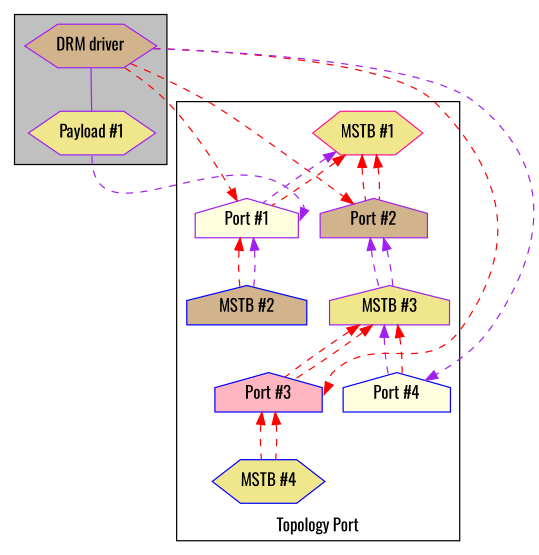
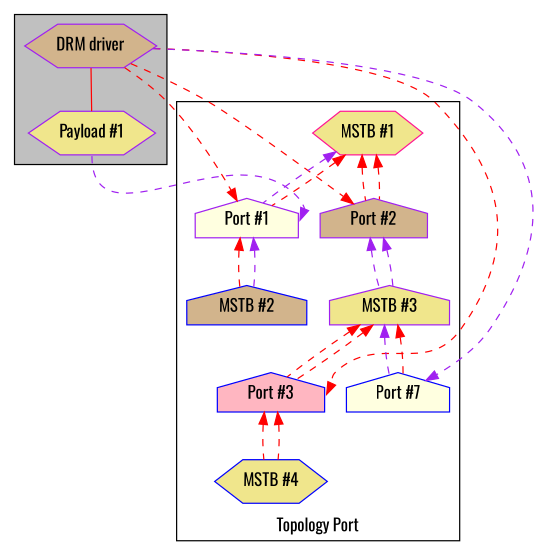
  digraph {
    fontname=Oswald
    node [color=purple fillcolor=khaki fontname=Oswald shape=house style=filled]
    edge [color=red dir=back fontname=Oswald style=dashed]
    n1 [fillcolor=tan label="DRM driver" shape=hexagon]
    n2 [label="Payload #1" shape=hexagon]
    n3 [fillcolor=lightyellow label="Port #1"]
    n4 [color=blue fillcolor=tan label="MSTB #2"]
    n5 [fillcolor=tan label="Port #2"]
    n6 [label="MSTB #3"]
    n7 [color=blue fillcolor=lightpink label="Port #3"]
    n8 [color=blue label="MSTB #4" shape=hexagon]
-   n9 [color=blue fillcolor=lightyellow label="Port #4"]
+   n9 [color=blue fillcolor=lightyellow label="Port #7"]
    n10 [color=deeppink label="MSTB #1" shape=hexagon]
    subgraph cluster_1 {
      fillcolor=grey
      style=filled
      n1
      n2
    }
    subgraph cluster_2 {
      label="Topology Port"
      labelloc=bottom
      n3
      n4
      n5
      n6
      n7
      n8
      n9
      n10
    }
-   n1 -> n2 [color=purple dir=none style=""]
+   n1 -> n2 [dir=none style=""]
    n1 -> n3 [dir=""]
    n1 -> n5 [dir=""]
    n1 -> n7 [headport=e dir=""]
    n1 -> n9 [color=purple dir=""]
    n2 -> n3 [color=purple headport=e tailport=s dir=""]
    n3 -> n4
    n3 -> n4 [color=purple]
    n5 -> n6 [color=purple]
    n5 -> n6 [color=purple]
    n6 -> n7
    n6 -> n7
    n6 -> n9 [color=purple]
    n6 -> n9
    n7 -> n8
    n7 -> n8
    n10 -> n3 [color=purple]
    n10 -> n3
    n10 -> n5
    n10 -> n5
  }
